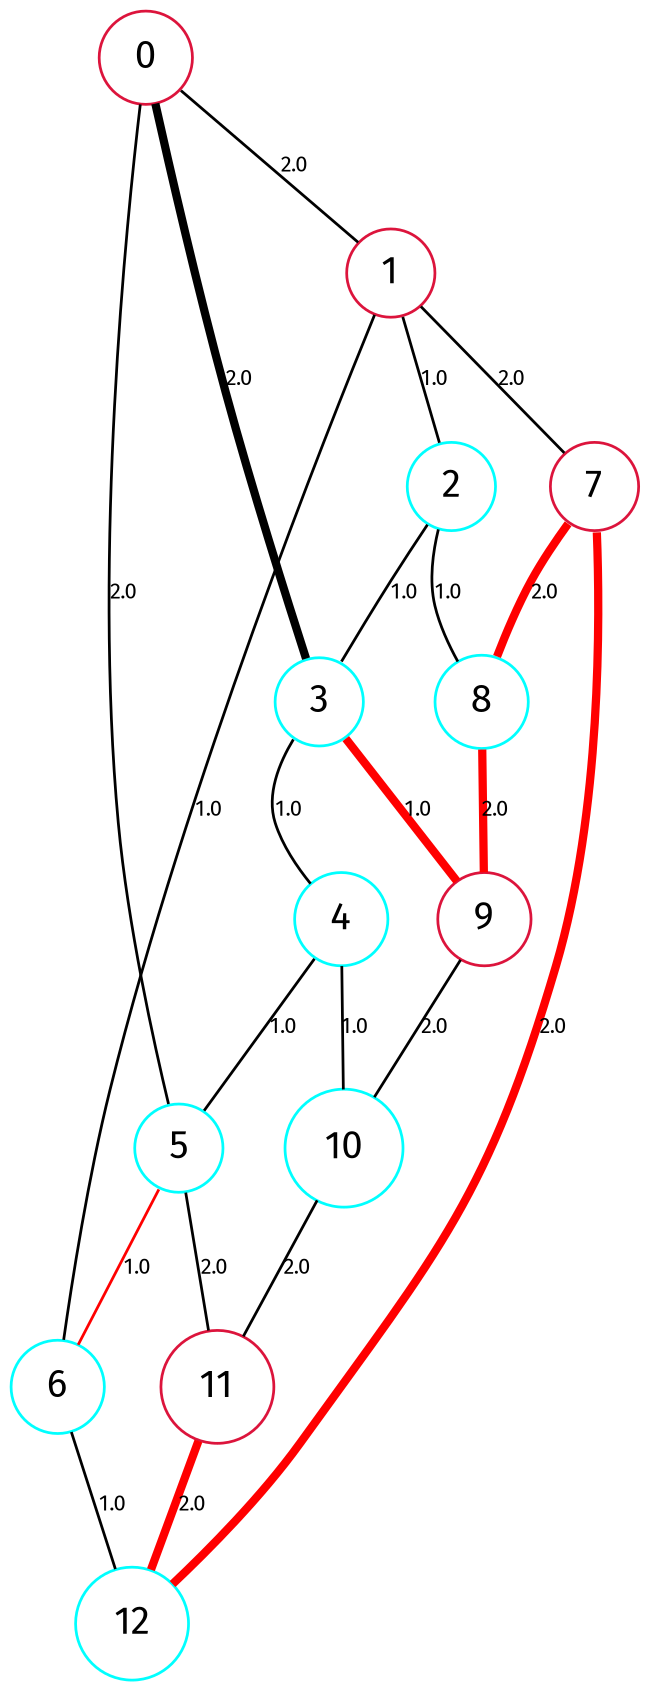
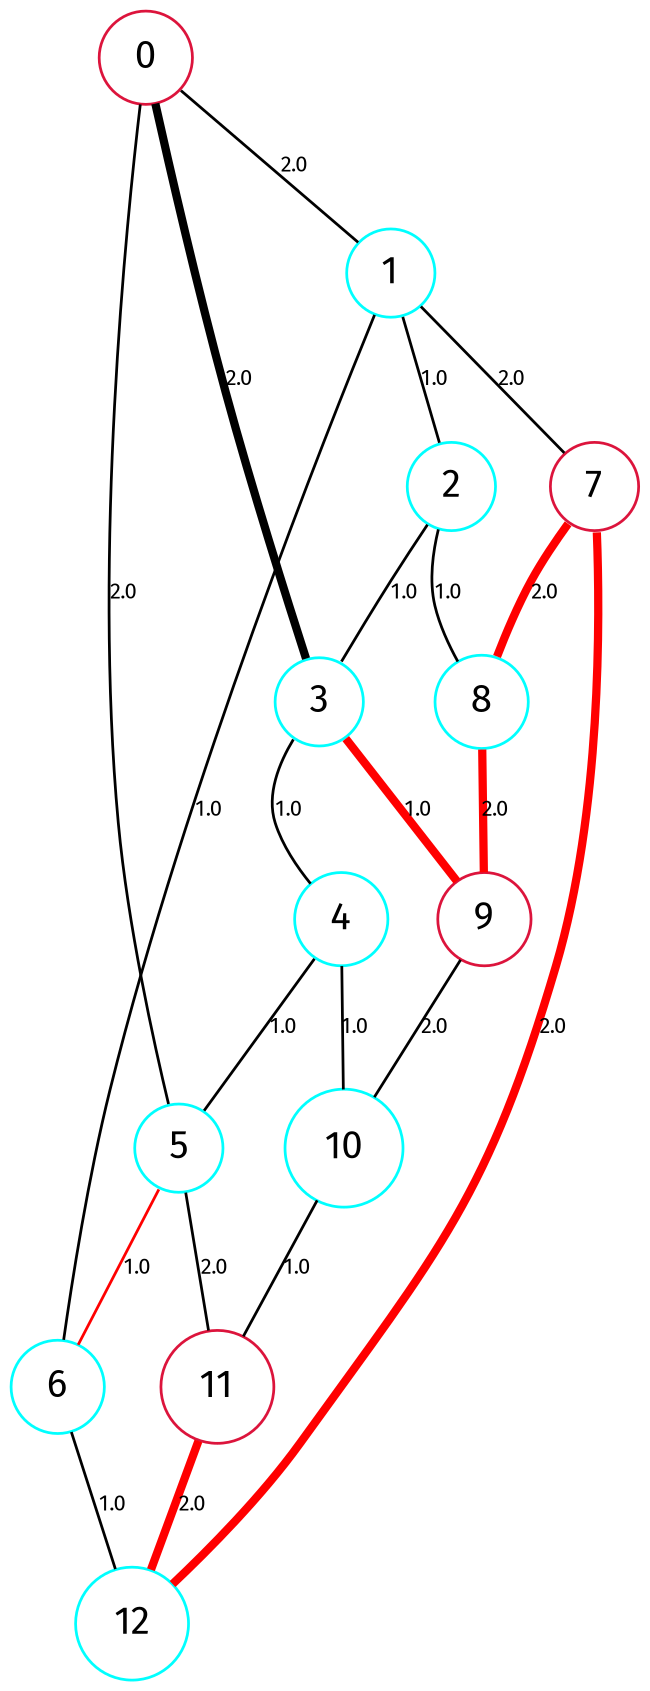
  graph {
    fontname="Fira Sans"
    node [color=aqua fontname="Fira Sans" shape=circle]
    edge [fontname="Fira Sans" fontsize=8 weight=-1000]
    n1 [color=crimson label=0 width=0.05]
-   n2 [color=crimson label=1 width=0.05]
+   n2 [label=1 width=0.05]
    n3 [label=3 width=0.05]
    n4 [label=5 width=0.05]
    n5 [label=2 width=0.05]
    n6 [label=6 width=0.05]
    n7 [color=crimson label=7 width=0.05]
    n8 [label=4 width=0.05]
    n9 [color=crimson label=9 width=0.05]
    n10 [color=crimson label=11 width=0.05]
    n11 [label=8 width=0.05]
    n12 [label=12 width=0.05]
    n13 [label=10 width=0.05]
    n1 -- n2 [label=2.0]
    n1 -- n3 [color=black label=2.0 penwidth=3]
    n1 -- n4 [label=2.0]
    n2 -- n5 [label=1.0 weight=0]
    n2 -- n6 [label=1.0 weight=0]
    n2 -- n7 [label=2.0]
    n3 -- n8 [label=1.0 weight=0]
    n3 -- n9 [color=red label=1.0 penwidth=3]
    n4 -- n6 [color=red label=1.0 weight=0]
    n4 -- n10 [label=2.0]
    n5 -- n3 [label=1.0 weight=0]
    n5 -- n11 [label=1.0 weight=0]
    n6 -- n12 [label=1.0 weight=0]
    n7 -- n11 [color=red label=2.0 penwidth=3]
    n7 -- n12 [color=red label=2.0 penwidth=3]
    n8 -- n4 [label=1.0 weight=0]
    n8 -- n13 [label=1.0 weight=0]
    n9 -- n13 [label=2.0]
    n10 -- n12 [color=red label=2.0 penwidth=3]
    n11 -- n9 [color=red label=2.0 penwidth=3]
-   n13 -- n10 [label=2.0]
+   n13 -- n10 [label=1.0]
  }
